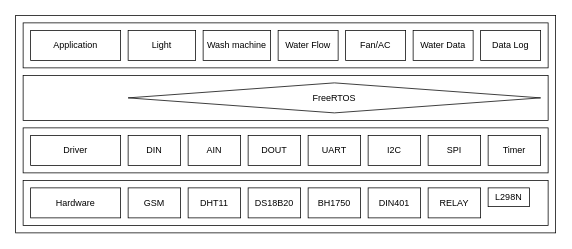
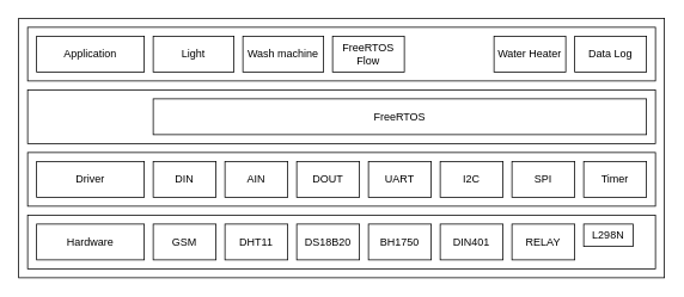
  <mxCell id="0" />
  <mxCell id="1" parent="0" />
  <mxCell id="2" value="" style="rounded=0;whiteSpace=wrap;html=1;" vertex="1" parent="1"><mxGeometry x="20" y="20" width="720" height="290" as="geometry" /></mxCell>
  <mxCell id="3" value="" style="rounded=0;whiteSpace=wrap;html=1;" vertex="1" parent="1"><mxGeometry x="30" y="240" width="700" height="60" as="geometry" /></mxCell>
  <mxCell id="4" value="" style="rounded=0;whiteSpace=wrap;html=1;" vertex="1" parent="1"><mxGeometry x="30" y="170" width="700" height="60" as="geometry" /></mxCell>
  <mxCell id="5" value="" style="rounded=0;whiteSpace=wrap;html=1;" vertex="1" parent="1"><mxGeometry x="30" y="100" width="700" height="60" as="geometry" /></mxCell>
  <mxCell id="6" value="" style="rounded=0;whiteSpace=wrap;html=1;" vertex="1" parent="1"><mxGeometry x="30" y="30" width="700" height="60" as="geometry" /></mxCell>
  <mxCell id="7" value="Application" style="rounded=0;whiteSpace=wrap;html=1;" vertex="1" parent="1"><mxGeometry x="40" y="40" width="120" height="40" as="geometry" /></mxCell>
  <mxCell id="8" value="Driver" style="rounded=0;whiteSpace=wrap;html=1;" vertex="1" parent="1"><mxGeometry x="40" y="180" width="120" height="40" as="geometry" /></mxCell>
  <mxCell id="9" value="Hardware" style="rounded=0;whiteSpace=wrap;html=1;" vertex="1" parent="1"><mxGeometry x="40" y="250" width="120" height="40" as="geometry" /></mxCell>
- <mxCell id="10" value="FreeRTOS" style="rhombus;whiteSpace=wrap;html=1;" vertex="1" parent="1"><mxGeometry x="170" y="110" width="550" height="40" as="geometry" /></mxCell>
+ <mxCell id="10" value="FreeRTOS" style="rounded=0;whiteSpace=wrap;html=1;" vertex="1" parent="1"><mxGeometry x="170" y="110" width="550" height="40" as="geometry" /></mxCell>
  <mxCell id="11" value="GSM" style="rounded=0;whiteSpace=wrap;html=1;" vertex="1" parent="1"><mxGeometry x="170" y="250" width="70" height="40" as="geometry" /></mxCell>
  <mxCell id="12" value="DHT11&lt;span style=&quot;color: rgba(0, 0, 0, 0); font-family: monospace; font-size: 0px; text-align: start;&quot;&gt;%3CmxGraphModel%3E%3Croot%3E%3CmxCell%20id%3D%220%22%2F%3E%3CmxCell%20id%3D%221%22%20parent%3D%220%22%2F%3E%3CmxCell%20id%3D%222%22%20value%3D%22ESP32%22%20style%3D%22rounded%3D0%3BwhiteSpace%3Dwrap%3Bhtml%3D1%3B%22%20vertex%3D%221%22%20parent%3D%221%22%3E%3CmxGeometry%20x%3D%22170%22%20y%3D%22390%22%20width%3D%2270%22%20height%3D%2240%22%20as%3D%22geometry%22%2F%3E%3C%2FmxCell%3E%3C%2Froot%3E%3C%2FmxGraphModel%3E&lt;/span&gt;" style="rounded=0;whiteSpace=wrap;html=1;" vertex="1" parent="1"><mxGeometry x="250" y="250" width="70" height="40" as="geometry" /></mxCell>
  <mxCell id="13" value="DS18B20" style="rounded=0;whiteSpace=wrap;html=1;" vertex="1" parent="1"><mxGeometry x="330" y="250" width="70" height="40" as="geometry" /></mxCell>
  <mxCell id="14" value="BH1750" style="rounded=0;whiteSpace=wrap;html=1;" vertex="1" parent="1"><mxGeometry x="410" y="250" width="70" height="40" as="geometry" /></mxCell>
  <mxCell id="15" value="DIN401" style="rounded=0;whiteSpace=wrap;html=1;" vertex="1" parent="1"><mxGeometry x="490" y="250" width="70" height="40" as="geometry" /></mxCell>
  <mxCell id="16" value="RELAY" style="rounded=0;whiteSpace=wrap;html=1;" vertex="1" parent="1"><mxGeometry x="570" y="250" width="70" height="40" as="geometry" /></mxCell>
  <mxCell id="17" value="L298N" style="rounded=0;whiteSpace=wrap;html=1;" vertex="1" parent="1"><mxGeometry x="650" y="250" width="55" height="25" as="geometry" /></mxCell>
  <mxCell id="18" value="DIN" style="rounded=0;whiteSpace=wrap;html=1;" vertex="1" parent="1"><mxGeometry x="170" y="180" width="70" height="40" as="geometry" /></mxCell>
  <mxCell id="19" value="AIN" style="rounded=0;whiteSpace=wrap;html=1;" vertex="1" parent="1"><mxGeometry x="250" y="180" width="70" height="40" as="geometry" /></mxCell>
  <mxCell id="20" value="I2C" style="rounded=0;whiteSpace=wrap;html=1;" vertex="1" parent="1"><mxGeometry x="490" y="180" width="70" height="40" as="geometry" /></mxCell>
  <mxCell id="21" value="DOUT" style="rounded=0;whiteSpace=wrap;html=1;" vertex="1" parent="1"><mxGeometry x="330" y="180" width="70" height="40" as="geometry" /></mxCell>
  <mxCell id="22" value="UART" style="rounded=0;whiteSpace=wrap;html=1;" vertex="1" parent="1"><mxGeometry x="410" y="180" width="70" height="40" as="geometry" /></mxCell>
  <mxCell id="23" value="SPI" style="rounded=0;whiteSpace=wrap;html=1;" vertex="1" parent="1"><mxGeometry x="570" y="180" width="70" height="40" as="geometry" /></mxCell>
  <mxCell id="24" value="Timer" style="rounded=0;whiteSpace=wrap;html=1;" vertex="1" parent="1"><mxGeometry x="650" y="180" width="70" height="40" as="geometry" /></mxCell>
  <mxCell id="25" value="Light" style="rounded=0;whiteSpace=wrap;html=1;" vertex="1" parent="1"><mxGeometry x="170" y="40" width="90" height="40" as="geometry" /></mxCell>
  <mxCell id="26" value="Wash machine" style="rounded=0;whiteSpace=wrap;html=1;" vertex="1" parent="1"><mxGeometry x="270" y="40" width="90" height="40" as="geometry" /></mxCell>
- <mxCell id="27" value="Water Flow" style="rounded=0;whiteSpace=wrap;html=1;" vertex="1" parent="1"><mxGeometry x="370" y="40" width="80" height="40" as="geometry" /></mxCell>
- <mxCell id="28" value="Fan/AC" style="rounded=0;whiteSpace=wrap;html=1;" vertex="1" parent="1"><mxGeometry x="460" y="40" width="80" height="40" as="geometry" /></mxCell>
- <mxCell id="29" value="Water Data" style="rounded=0;whiteSpace=wrap;html=1;" vertex="1" parent="1"><mxGeometry x="550" y="40" width="80" height="40" as="geometry" /></mxCell>
+ <mxCell id="27" value="FreeRTOS Flow" style="rounded=0;whiteSpace=wrap;html=1;" vertex="1" parent="1"><mxGeometry x="370" y="40" width="80" height="40" as="geometry" /></mxCell>
+ <mxCell id="29" value="Water Heater" style="rounded=0;whiteSpace=wrap;html=1;" vertex="1" parent="1"><mxGeometry x="550" y="40" width="80" height="40" as="geometry" /></mxCell>
  <mxCell id="30" value="Data Log" style="rounded=0;whiteSpace=wrap;html=1;" vertex="1" parent="1"><mxGeometry x="640" y="40" width="80" height="40" as="geometry" /></mxCell>
